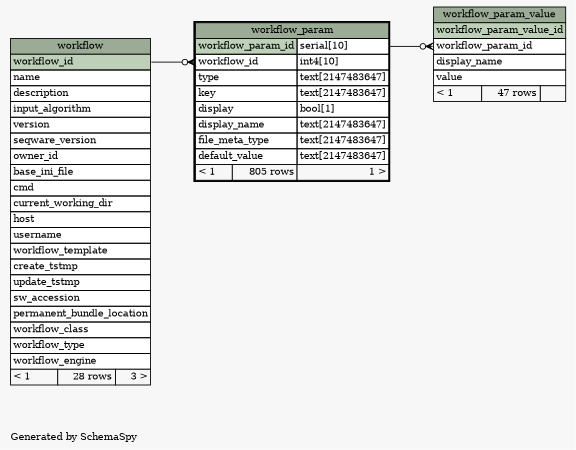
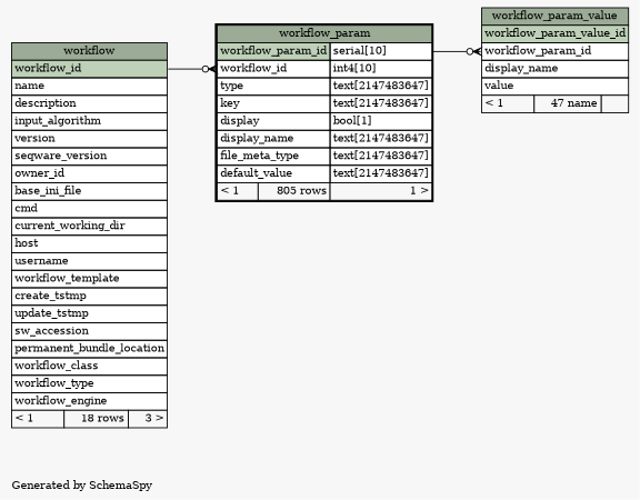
  digraph {
    bgcolor="#f7f7f7"
    fontname="DejaVu Serif"
    fontsize=11
    label="\nGenerated by SchemaSpy"
    labeljust=l
    nodesep=0.18
    rankdir=RL
    ranksep=0.46
    node [fontname="DejaVu Serif" fontsize=11 shape=plaintext]
    edge [arrowhead=none arrowsize=0.8 arrowtail=crowodot dir=back fontname="DejaVu Serif"]
    n1 [label=<     <TABLE BORDER="2" CELLBORDER="1" CELLSPACING="0" BGCOLOR="#ffffff">       <TR><TD COLSPAN="3" BGCOLOR="#9bab96" ALIGN="CENTER">workflow_param</TD></TR>       <TR><TD PORT="workflow_param_id" COLSPAN="2" BGCOLOR="#bed1b8" ALIGN="LEFT">workflow_param_id</TD><TD PORT="workflow_param_id.type" ALIGN="LEFT">serial[10]</TD></TR>       <TR><TD PORT="workflow_id" COLSPAN="2" ALIGN="LEFT">workflow_id</TD><TD PORT="workflow_id.type" ALIGN="LEFT">int4[10]</TD></TR>       <TR><TD PORT="type" COLSPAN="2" ALIGN="LEFT">type</TD><TD PORT="type.type" ALIGN="LEFT">text[2147483647]</TD></TR>       <TR><TD PORT="key" COLSPAN="2" ALIGN="LEFT">key</TD><TD PORT="key.type" ALIGN="LEFT">text[2147483647]</TD></TR>       <TR><TD PORT="display" COLSPAN="2" ALIGN="LEFT">display</TD><TD PORT="display.type" ALIGN="LEFT">bool[1]</TD></TR>       <TR><TD PORT="display_name" COLSPAN="2" ALIGN="LEFT">display_name</TD><TD PORT="display_name.type" ALIGN="LEFT">text[2147483647]</TD></TR>       <TR><TD PORT="file_meta_type" COLSPAN="2" ALIGN="LEFT">file_meta_type</TD><TD PORT="file_meta_type.type" ALIGN="LEFT">text[2147483647]</TD></TR>       <TR><TD PORT="default_value" COLSPAN="2" ALIGN="LEFT">default_value</TD><TD PORT="default_value.type" ALIGN="LEFT">text[2147483647]</TD></TR>       <TR><TD ALIGN="LEFT" BGCOLOR="#f7f7f7">&lt; 1</TD><TD ALIGN="RIGHT" BGCOLOR="#f7f7f7">805 rows</TD><TD ALIGN="RIGHT" BGCOLOR="#f7f7f7">1 &gt;</TD></TR>     </TABLE>>]
-   n2 [label=<     <TABLE BORDER="0" CELLBORDER="1" CELLSPACING="0" BGCOLOR="#ffffff">       <TR><TD COLSPAN="3" BGCOLOR="#9bab96" ALIGN="CENTER">workflow</TD></TR>       <TR><TD PORT="workflow_id" COLSPAN="3" BGCOLOR="#bed1b8" ALIGN="LEFT">workflow_id</TD></TR>       <TR><TD PORT="name" COLSPAN="3" ALIGN="LEFT">name</TD></TR>       <TR><TD PORT="description" COLSPAN="3" ALIGN="LEFT">description</TD></TR>       <TR><TD PORT="input_algorithm" COLSPAN="3" ALIGN="LEFT">input_algorithm</TD></TR>       <TR><TD PORT="version" COLSPAN="3" ALIGN="LEFT">version</TD></TR>       <TR><TD PORT="seqware_version" COLSPAN="3" ALIGN="LEFT">seqware_version</TD></TR>       <TR><TD PORT="owner_id" COLSPAN="3" ALIGN="LEFT">owner_id</TD></TR>       <TR><TD PORT="base_ini_file" COLSPAN="3" ALIGN="LEFT">base_ini_file</TD></TR>       <TR><TD PORT="cmd" COLSPAN="3" ALIGN="LEFT">cmd</TD></TR>       <TR><TD PORT="current_working_dir" COLSPAN="3" ALIGN="LEFT">current_working_dir</TD></TR>       <TR><TD PORT="host" COLSPAN="3" ALIGN="LEFT">host</TD></TR>       <TR><TD PORT="username" COLSPAN="3" ALIGN="LEFT">username</TD></TR>       <TR><TD PORT="workflow_template" COLSPAN="3" ALIGN="LEFT">workflow_template</TD></TR>       <TR><TD PORT="create_tstmp" COLSPAN="3" ALIGN="LEFT">create_tstmp</TD></TR>       <TR><TD PORT="update_tstmp" COLSPAN="3" ALIGN="LEFT">update_tstmp</TD></TR>       <TR><TD PORT="sw_accession" COLSPAN="3" ALIGN="LEFT">sw_accession</TD></TR>       <TR><TD PORT="permanent_bundle_location" COLSPAN="3" ALIGN="LEFT">permanent_bundle_location</TD></TR>       <TR><TD PORT="workflow_class" COLSPAN="3" ALIGN="LEFT">workflow_class</TD></TR>       <TR><TD PORT="workflow_type" COLSPAN="3" ALIGN="LEFT">workflow_type</TD></TR>       <TR><TD PORT="workflow_engine" COLSPAN="3" ALIGN="LEFT">workflow_engine</TD></TR>       <TR><TD ALIGN="LEFT" BGCOLOR="#f7f7f7">&lt; 1</TD><TD ALIGN="RIGHT" BGCOLOR="#f7f7f7">28 rows</TD><TD ALIGN="RIGHT" BGCOLOR="#f7f7f7">3 &gt;</TD></TR>     </TABLE>>]
-   n3 [label=<     <TABLE BORDER="0" CELLBORDER="1" CELLSPACING="0" BGCOLOR="#ffffff">       <TR><TD COLSPAN="3" BGCOLOR="#9bab96" ALIGN="CENTER">workflow_param_value</TD></TR>       <TR><TD PORT="workflow_param_value_id" COLSPAN="3" BGCOLOR="#bed1b8" ALIGN="LEFT">workflow_param_value_id</TD></TR>       <TR><TD PORT="workflow_param_id" COLSPAN="3" ALIGN="LEFT">workflow_param_id</TD></TR>       <TR><TD PORT="display_name" COLSPAN="3" ALIGN="LEFT">display_name</TD></TR>       <TR><TD PORT="value" COLSPAN="3" ALIGN="LEFT">value</TD></TR>       <TR><TD ALIGN="LEFT" BGCOLOR="#f7f7f7">&lt; 1</TD><TD ALIGN="RIGHT" BGCOLOR="#f7f7f7">47 rows</TD><TD ALIGN="RIGHT" BGCOLOR="#f7f7f7">  </TD></TR>     </TABLE>>]
+   n2 [label=<     <TABLE BORDER="0" CELLBORDER="1" CELLSPACING="0" BGCOLOR="#ffffff">       <TR><TD COLSPAN="3" BGCOLOR="#9bab96" ALIGN="CENTER">workflow</TD></TR>       <TR><TD PORT="workflow_id" COLSPAN="3" BGCOLOR="#bed1b8" ALIGN="LEFT">workflow_id</TD></TR>       <TR><TD PORT="name" COLSPAN="3" ALIGN="LEFT">name</TD></TR>       <TR><TD PORT="description" COLSPAN="3" ALIGN="LEFT">description</TD></TR>       <TR><TD PORT="input_algorithm" COLSPAN="3" ALIGN="LEFT">input_algorithm</TD></TR>       <TR><TD PORT="version" COLSPAN="3" ALIGN="LEFT">version</TD></TR>       <TR><TD PORT="seqware_version" COLSPAN="3" ALIGN="LEFT">seqware_version</TD></TR>       <TR><TD PORT="owner_id" COLSPAN="3" ALIGN="LEFT">owner_id</TD></TR>       <TR><TD PORT="base_ini_file" COLSPAN="3" ALIGN="LEFT">base_ini_file</TD></TR>       <TR><TD PORT="cmd" COLSPAN="3" ALIGN="LEFT">cmd</TD></TR>       <TR><TD PORT="current_working_dir" COLSPAN="3" ALIGN="LEFT">current_working_dir</TD></TR>       <TR><TD PORT="host" COLSPAN="3" ALIGN="LEFT">host</TD></TR>       <TR><TD PORT="username" COLSPAN="3" ALIGN="LEFT">username</TD></TR>       <TR><TD PORT="workflow_template" COLSPAN="3" ALIGN="LEFT">workflow_template</TD></TR>       <TR><TD PORT="create_tstmp" COLSPAN="3" ALIGN="LEFT">create_tstmp</TD></TR>       <TR><TD PORT="update_tstmp" COLSPAN="3" ALIGN="LEFT">update_tstmp</TD></TR>       <TR><TD PORT="sw_accession" COLSPAN="3" ALIGN="LEFT">sw_accession</TD></TR>       <TR><TD PORT="permanent_bundle_location" COLSPAN="3" ALIGN="LEFT">permanent_bundle_location</TD></TR>       <TR><TD PORT="workflow_class" COLSPAN="3" ALIGN="LEFT">workflow_class</TD></TR>       <TR><TD PORT="workflow_type" COLSPAN="3" ALIGN="LEFT">workflow_type</TD></TR>       <TR><TD PORT="workflow_engine" COLSPAN="3" ALIGN="LEFT">workflow_engine</TD></TR>       <TR><TD ALIGN="LEFT" BGCOLOR="#f7f7f7">&lt; 1</TD><TD ALIGN="RIGHT" BGCOLOR="#f7f7f7">18 rows</TD><TD ALIGN="RIGHT" BGCOLOR="#f7f7f7">3 &gt;</TD></TR>     </TABLE>>]
+   n3 [label=<     <TABLE BORDER="0" CELLBORDER="1" CELLSPACING="0" BGCOLOR="#ffffff">       <TR><TD COLSPAN="3" BGCOLOR="#9bab96" ALIGN="CENTER">workflow_param_value</TD></TR>       <TR><TD PORT="workflow_param_value_id" COLSPAN="3" BGCOLOR="#bed1b8" ALIGN="LEFT">workflow_param_value_id</TD></TR>       <TR><TD PORT="workflow_param_id" COLSPAN="3" ALIGN="LEFT">workflow_param_id</TD></TR>       <TR><TD PORT="display_name" COLSPAN="3" ALIGN="LEFT">display_name</TD></TR>       <TR><TD PORT="value" COLSPAN="3" ALIGN="LEFT">value</TD></TR>       <TR><TD ALIGN="LEFT" BGCOLOR="#f7f7f7">&lt; 1</TD><TD ALIGN="RIGHT" BGCOLOR="#f7f7f7">47 name</TD><TD ALIGN="RIGHT" BGCOLOR="#f7f7f7">  </TD></TR>     </TABLE>>]
    n1 -> n2 [headport="workflow_id:e" tailport="workflow_id:w"]
    n3 -> n1 [headport="workflow_param_id.type:e" tailport="workflow_param_id:w"]
  }
